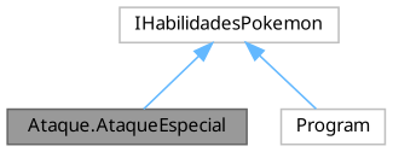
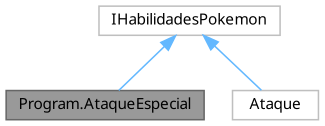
  digraph {
    fontname="Noto Sans"
    node [color=grey75 fillcolor=white fontname="Noto Sans" fontsize=10 shape=box style=filled]
    edge [color=steelblue1 dir=back fontname="Noto Sans" fontsize=10 labelfontname=Helvetica labelfontsize=10 style=solid]
-   n1 [color=gray40 fillcolor=grey60 fontcolor=black height=0.2 label="Ataque.AtaqueEspecial" width=0.4]
-   n2 [height=0.2 label=Program width=0.4]
+   n1 [color=gray40 fillcolor=grey60 fontcolor=black height=0.2 label="Program.AtaqueEspecial" width=0.4]
+   n2 [height=0.2 label=Ataque width=0.4]
    n3 [height=0.2 label=IHabilidadesPokemon width=0.4]
    n3 -> n1
    n3 -> n2
  }
